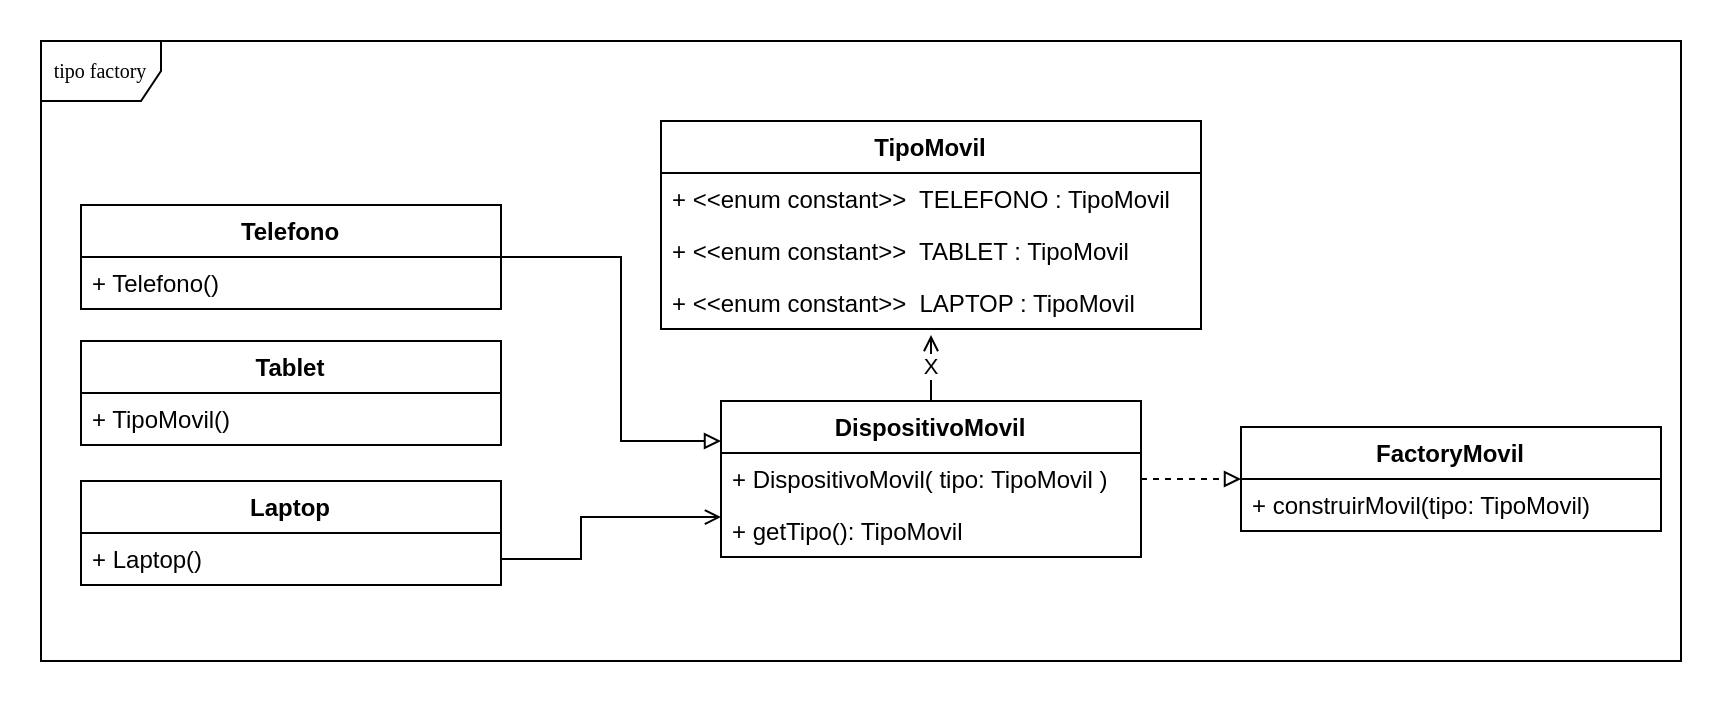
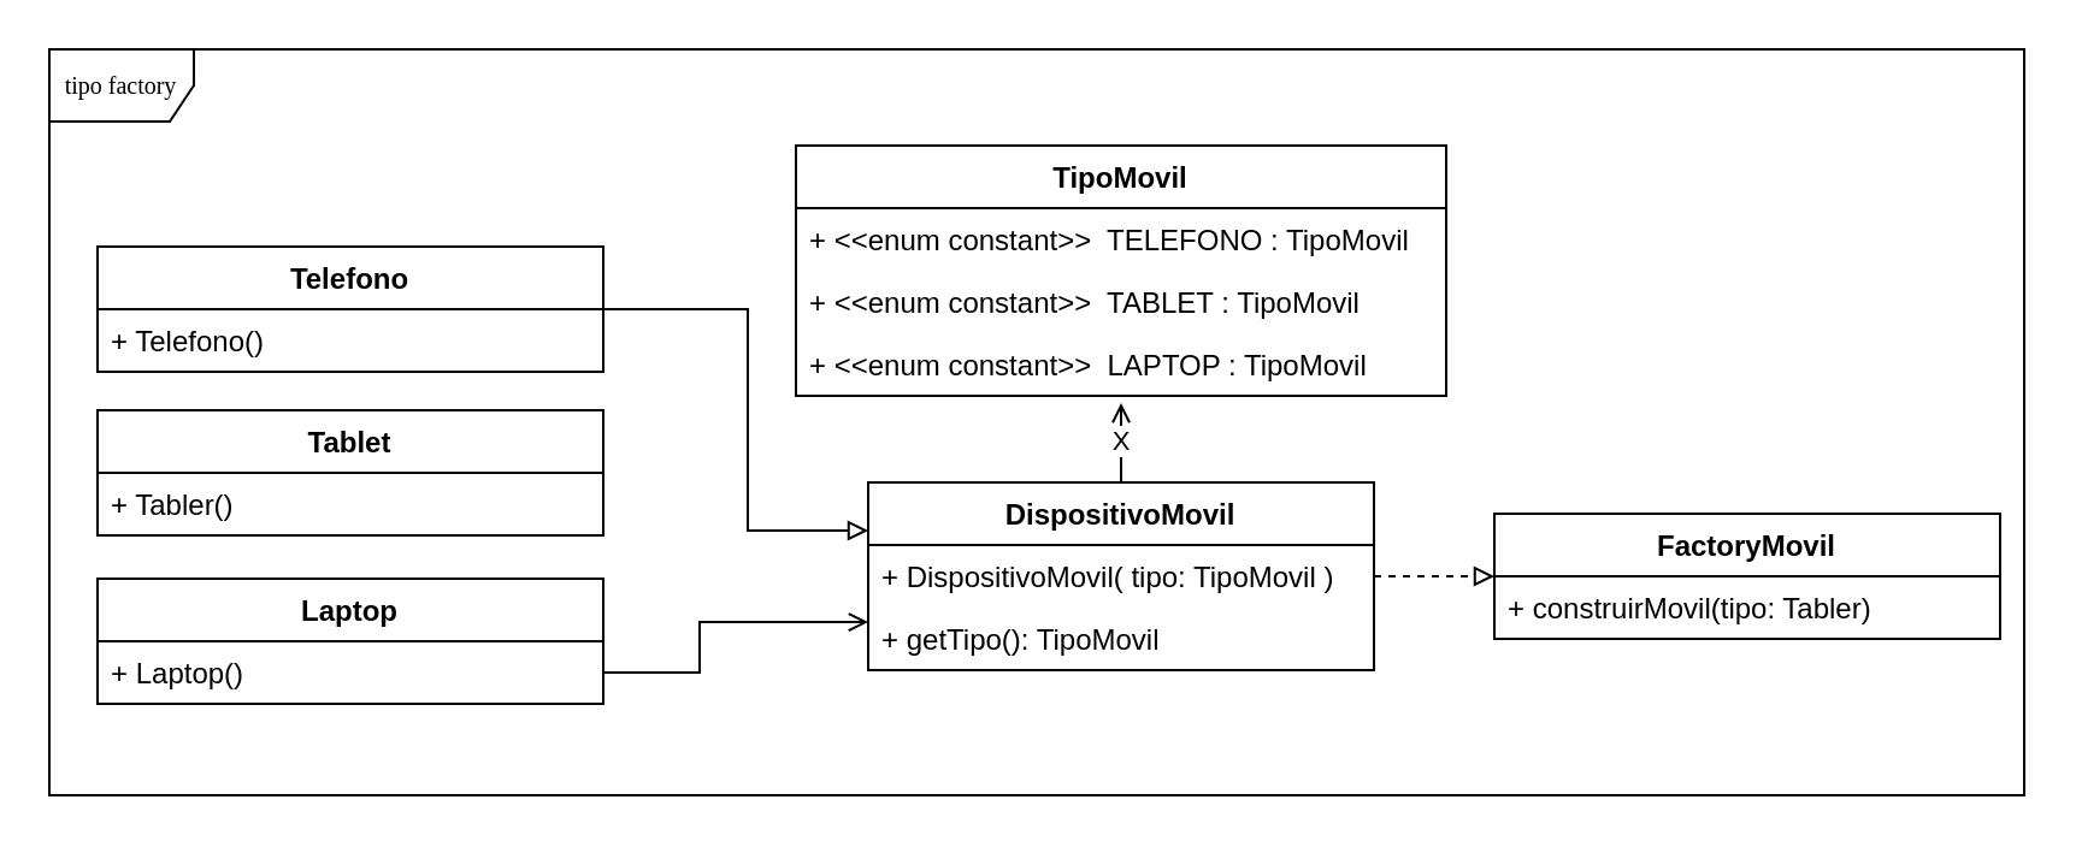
  <mxCell id="0" />
  <mxCell id="1" parent="0" />
  <mxCell id="2" value="tipo factory" style="shape=umlFrame;whiteSpace=wrap;html=1;rounded=0;shadow=0;comic=0;labelBackgroundColor=none;strokeWidth=1;fontFamily=Verdana;fontSize=10;align=center;" parent="1" vertex="1"><mxGeometry x="20" y="20" width="820" height="310" as="geometry" /></mxCell>
  <mxCell id="3" value="FactoryMovil" style="swimlane;fontStyle=1;align=center;verticalAlign=top;childLayout=stackLayout;horizontal=1;startSize=26;horizontalStack=0;resizeParent=1;resizeParentMax=0;resizeLast=0;collapsible=1;marginBottom=0;" vertex="1" parent="1"><mxGeometry x="620" y="213" width="210" height="52" as="geometry" /></mxCell>
- <mxCell id="4" value="+ construirMovil(tipo: TipoMovil)" style="text;strokeColor=none;fillColor=none;align=left;verticalAlign=top;spacingLeft=4;spacingRight=4;overflow=hidden;rotatable=0;points=[[0,0.5],[1,0.5]];portConstraint=eastwest;" vertex="1" parent="3"><mxGeometry y="26" width="210" height="26" as="geometry" /></mxCell>
+ <mxCell id="4" value="+ construirMovil(tipo: Tabler)" style="text;strokeColor=none;fillColor=none;align=left;verticalAlign=top;spacingLeft=4;spacingRight=4;overflow=hidden;rotatable=0;points=[[0,0.5],[1,0.5]];portConstraint=eastwest;" vertex="1" parent="3"><mxGeometry y="26" width="210" height="26" as="geometry" /></mxCell>
  <mxCell id="5" value="TipoMovil" style="swimlane;fontStyle=1;align=center;verticalAlign=top;childLayout=stackLayout;horizontal=1;startSize=26;horizontalStack=0;resizeParent=1;resizeParentMax=0;resizeLast=0;collapsible=1;marginBottom=0;" vertex="1" parent="1"><mxGeometry x="330" y="60" width="270" height="104" as="geometry" /></mxCell>
  <mxCell id="6" value="+ &lt;&lt;enum constant&gt;&gt;  TELEFONO : TipoMovil" style="text;strokeColor=none;fillColor=none;align=left;verticalAlign=top;spacingLeft=4;spacingRight=4;overflow=hidden;rotatable=0;points=[[0,0.5],[1,0.5]];portConstraint=eastwest;" vertex="1" parent="5"><mxGeometry y="26" width="270" height="26" as="geometry" /></mxCell>
  <mxCell id="7" value="+ &lt;&lt;enum constant&gt;&gt;  TABLET : TipoMovil" style="text;strokeColor=none;fillColor=none;align=left;verticalAlign=top;spacingLeft=4;spacingRight=4;overflow=hidden;rotatable=0;points=[[0,0.5],[1,0.5]];portConstraint=eastwest;" vertex="1" parent="5"><mxGeometry y="52" width="270" height="26" as="geometry" /></mxCell>
  <mxCell id="8" value="+ &lt;&lt;enum constant&gt;&gt;  LAPTOP : TipoMovil" style="text;strokeColor=none;fillColor=none;align=left;verticalAlign=top;spacingLeft=4;spacingRight=4;overflow=hidden;rotatable=0;points=[[0,0.5],[1,0.5]];portConstraint=eastwest;" vertex="1" parent="5"><mxGeometry y="78" width="270" height="26" as="geometry" /></mxCell>
  <mxCell id="9" value="X" style="edgeStyle=orthogonalEdgeStyle;rounded=0;orthogonalLoop=1;jettySize=auto;html=1;exitX=0.5;exitY=0;exitDx=0;exitDy=0;startArrow=none;startFill=0;endArrow=open;endFill=0;entryX=0.5;entryY=1.115;entryDx=0;entryDy=0;entryPerimeter=0;" edge="1" parent="1" source="10" target="8"><mxGeometry relative="1" as="geometry" /></mxCell>
  <mxCell id="10" value="DispositivoMovil" style="swimlane;fontStyle=1;align=center;verticalAlign=top;childLayout=stackLayout;horizontal=1;startSize=26;horizontalStack=0;resizeParent=1;resizeParentMax=0;resizeLast=0;collapsible=1;marginBottom=0;" vertex="1" parent="1"><mxGeometry x="360" y="200" width="210" height="78" as="geometry" /></mxCell>
  <mxCell id="11" value="+ DispositivoMovil( tipo: TipoMovil )" style="text;strokeColor=none;fillColor=none;align=left;verticalAlign=top;spacingLeft=4;spacingRight=4;overflow=hidden;rotatable=0;points=[[0,0.5],[1,0.5]];portConstraint=eastwest;" vertex="1" parent="10"><mxGeometry y="26" width="210" height="26" as="geometry" /></mxCell>
  <mxCell id="12" value="+ getTipo(): TipoMovil" style="text;strokeColor=none;fillColor=none;align=left;verticalAlign=top;spacingLeft=4;spacingRight=4;overflow=hidden;rotatable=0;points=[[0,0.5],[1,0.5]];portConstraint=eastwest;" vertex="1" parent="10"><mxGeometry y="52" width="210" height="26" as="geometry" /></mxCell>
  <mxCell id="13" value="Laptop" style="swimlane;fontStyle=1;align=center;verticalAlign=top;childLayout=stackLayout;horizontal=1;startSize=26;horizontalStack=0;resizeParent=1;resizeParentMax=0;resizeLast=0;collapsible=1;marginBottom=0;" vertex="1" parent="1"><mxGeometry x="40" y="240" width="210" height="52" as="geometry" /></mxCell>
  <mxCell id="14" value="+ Laptop()" style="text;strokeColor=none;fillColor=none;align=left;verticalAlign=top;spacingLeft=4;spacingRight=4;overflow=hidden;rotatable=0;points=[[0,0.5],[1,0.5]];portConstraint=eastwest;" vertex="1" parent="13"><mxGeometry y="26" width="210" height="26" as="geometry" /></mxCell>
  <mxCell id="15" value="Tablet" style="swimlane;fontStyle=1;align=center;verticalAlign=top;childLayout=stackLayout;horizontal=1;startSize=26;horizontalStack=0;resizeParent=1;resizeParentMax=0;resizeLast=0;collapsible=1;marginBottom=0;" vertex="1" parent="1"><mxGeometry x="40" y="170" width="210" height="52" as="geometry" /></mxCell>
- <mxCell id="16" value="+ TipoMovil()" style="text;strokeColor=none;fillColor=none;align=left;verticalAlign=top;spacingLeft=4;spacingRight=4;overflow=hidden;rotatable=0;points=[[0,0.5],[1,0.5]];portConstraint=eastwest;" vertex="1" parent="15"><mxGeometry y="26" width="210" height="26" as="geometry" /></mxCell>
+ <mxCell id="16" value="+ Tabler()" style="text;strokeColor=none;fillColor=none;align=left;verticalAlign=top;spacingLeft=4;spacingRight=4;overflow=hidden;rotatable=0;points=[[0,0.5],[1,0.5]];portConstraint=eastwest;" vertex="1" parent="15"><mxGeometry y="26" width="210" height="26" as="geometry" /></mxCell>
  <mxCell id="17" style="edgeStyle=orthogonalEdgeStyle;rounded=0;orthogonalLoop=1;jettySize=auto;html=1;exitX=1;exitY=0.5;exitDx=0;exitDy=0;startArrow=none;startFill=0;endArrow=block;endFill=0;" edge="1" parent="1" source="18"><mxGeometry relative="1" as="geometry"><mxPoint x="360" y="220" as="targetPoint" /><Array as="points"><mxPoint x="310" y="128" /><mxPoint x="310" y="220" /></Array></mxGeometry></mxCell>
  <mxCell id="18" value="Telefono" style="swimlane;fontStyle=1;align=center;verticalAlign=top;childLayout=stackLayout;horizontal=1;startSize=26;horizontalStack=0;resizeParent=1;resizeParentMax=0;resizeLast=0;collapsible=1;marginBottom=0;" vertex="1" parent="1"><mxGeometry x="40" y="102" width="210" height="52" as="geometry" /></mxCell>
  <mxCell id="19" value="+ Telefono()" style="text;strokeColor=none;fillColor=none;align=left;verticalAlign=top;spacingLeft=4;spacingRight=4;overflow=hidden;rotatable=0;points=[[0,0.5],[1,0.5]];portConstraint=eastwest;" vertex="1" parent="18"><mxGeometry y="26" width="210" height="26" as="geometry" /></mxCell>
  <mxCell id="20" style="edgeStyle=orthogonalEdgeStyle;rounded=0;orthogonalLoop=1;jettySize=auto;html=1;exitX=1;exitY=0.5;exitDx=0;exitDy=0;entryX=0;entryY=0.231;entryDx=0;entryDy=0;startArrow=none;startFill=0;endArrow=open;endFill=0;entryPerimeter=0;" edge="1" parent="1" source="14" target="12"><mxGeometry relative="1" as="geometry"><Array as="points"><mxPoint x="290" y="279" /><mxPoint x="290" y="258" /></Array></mxGeometry></mxCell>
  <mxCell id="21" style="edgeStyle=orthogonalEdgeStyle;rounded=0;orthogonalLoop=1;jettySize=auto;html=1;exitX=1;exitY=0.5;exitDx=0;exitDy=0;startArrow=none;startFill=0;endArrow=block;endFill=0;entryX=0;entryY=0.5;entryDx=0;entryDy=0;dashed=1;" edge="1" parent="1" source="11" target="3"><mxGeometry relative="1" as="geometry" /></mxCell>
